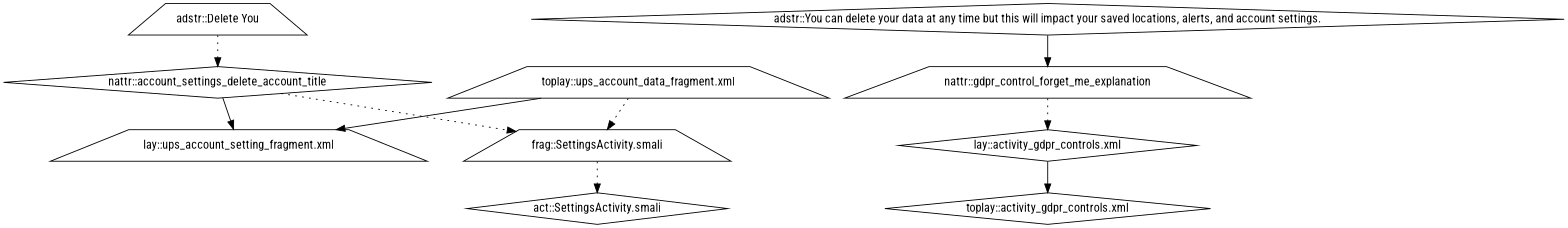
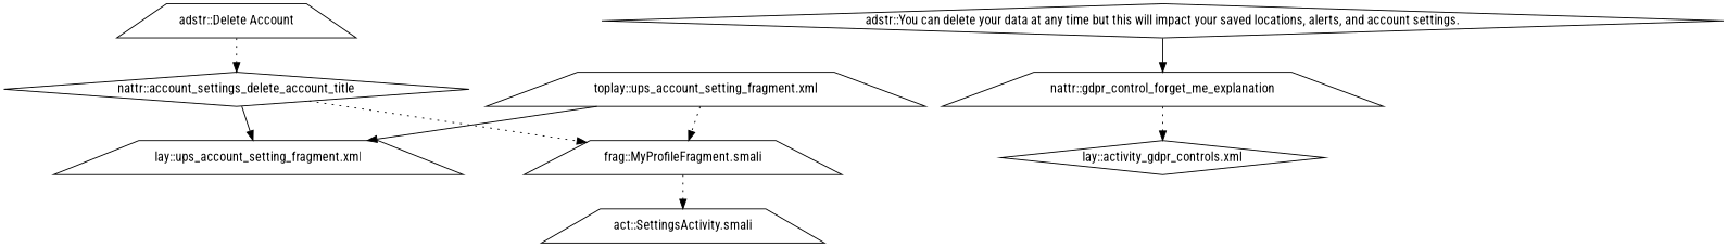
  digraph {
    fontname="Roboto Condensed"
    node [fontname="Roboto Condensed" shape=trapezium]
    edge [fontname="Roboto Condensed" style=dotted]
    "nattr::account_settings_delete_account_title" [shape=diamond]
-   "adstr::Delete Account" [label="adstr::Delete You"]
+   "adstr::Delete Account"
    "lay::ups_account_setting_fragment.xml"
-   "frag::MyProfileFragment.smali" [label="frag::SettingsActivity.smali"]
-   "act::SettingsActivity.smali" [shape=diamond]
+   "frag::MyProfileFragment.smali"
+   "act::SettingsActivity.smali"
    "adstr::You can delete your data at any time but this will impact your saved locations, alerts, and account settings." [shape=diamond]
    "nattr::gdpr_control_forget_me_explanation"
    "lay::activity_gdpr_controls.xml" [shape=diamond]
-   "toplay::activity_gdpr_controls.xml" [shape=diamond]
-   "toplay::ups_account_setting_fragment.xml" [label="toplay::ups_account_data_fragment.xml"]
+   "toplay::ups_account_setting_fragment.xml"
    "nattr::account_settings_delete_account_title" -> "lay::ups_account_setting_fragment.xml" [style=solid]
    "nattr::account_settings_delete_account_title" -> "frag::MyProfileFragment.smali"
    "adstr::Delete Account" -> "nattr::account_settings_delete_account_title"
    "frag::MyProfileFragment.smali" -> "act::SettingsActivity.smali"
    "adstr::You can delete your data at any time but this will impact your saved locations, alerts, and account settings." -> "nattr::gdpr_control_forget_me_explanation" [style=solid]
    "nattr::gdpr_control_forget_me_explanation" -> "lay::activity_gdpr_controls.xml"
-   "lay::activity_gdpr_controls.xml" -> "toplay::activity_gdpr_controls.xml" [style=solid]
    "toplay::ups_account_setting_fragment.xml" -> "lay::ups_account_setting_fragment.xml" [style=solid]
    "toplay::ups_account_setting_fragment.xml" -> "frag::MyProfileFragment.smali"
  }
